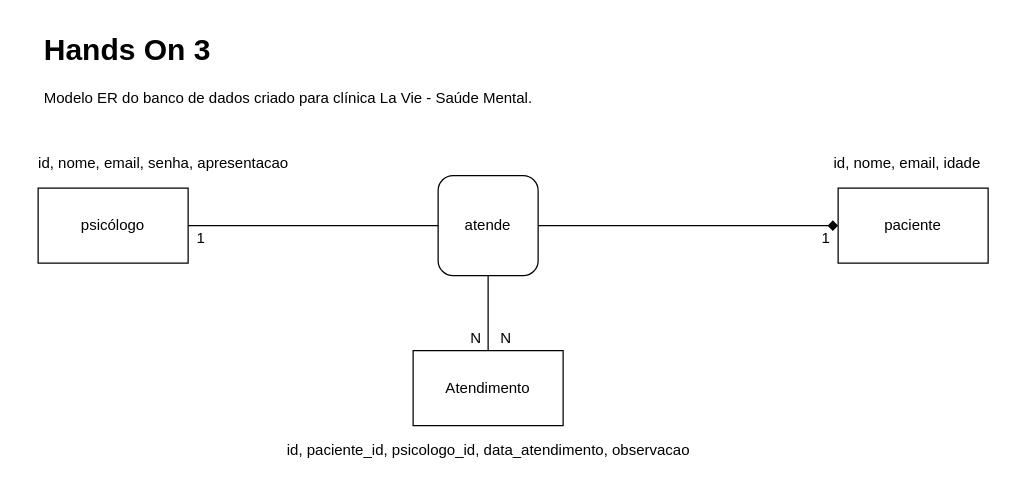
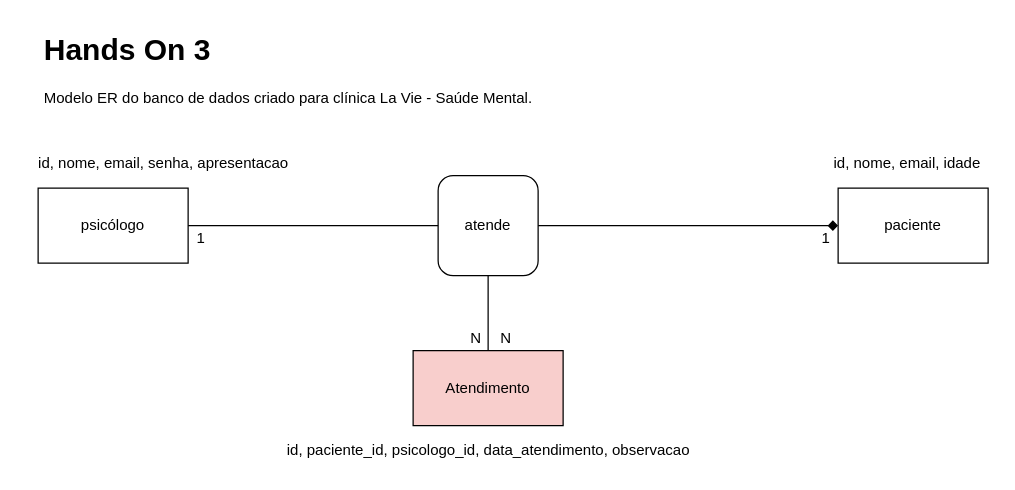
  <mxCell id="0" />
  <mxCell id="1" parent="0" />
  <mxCell id="2" value="psicólogo" style="rounded=0;whiteSpace=wrap;html=1;" vertex="1" parent="1"><mxGeometry x="30" y="150" width="120" height="60" as="geometry" /></mxCell>
  <mxCell id="3" value="&lt;span style=&quot;&quot;&gt;paciente&lt;/span&gt;" style="rounded=0;whiteSpace=wrap;html=1;" vertex="1" parent="1"><mxGeometry x="670" y="150" width="120" height="60" as="geometry" /></mxCell>
- <mxCell id="4" value="Atendimento" style="rounded=0;whiteSpace=wrap;html=1;" vertex="1" parent="1"><mxGeometry x="330" y="280" width="120" height="60" as="geometry" /></mxCell>
+ <mxCell id="4" value="Atendimento" style="rounded=0;whiteSpace=wrap;html=1;fillColor=#f8cecc;" vertex="1" parent="1"><mxGeometry x="330" y="280" width="120" height="60" as="geometry" /></mxCell>
  <mxCell id="5" value="atende" style="whiteSpace=wrap;html=1;rounded=1;" vertex="1" parent="1"><mxGeometry x="350" y="140" width="80" height="80" as="geometry" /></mxCell>
  <mxCell id="6" value="" style="endArrow=none;html=1;rounded=0;exitX=1;exitY=0.5;exitDx=0;exitDy=0;entryX=0;entryY=0.5;entryDx=0;entryDy=0;" edge="1" parent="1" source="2" target="5"><mxGeometry width="50" height="50" relative="1" as="geometry"><mxPoint x="160" y="230" as="sourcePoint" /><mxPoint x="210" y="180" as="targetPoint" /></mxGeometry></mxCell>
  <mxCell id="7" value="" style="endArrow=diamond;html=1;rounded=0;exitX=1;exitY=0.5;exitDx=0;exitDy=0;entryX=0;entryY=0.5;entryDx=0;entryDy=0;" edge="1" parent="1" source="5" target="3"><mxGeometry width="50" height="50" relative="1" as="geometry"><mxPoint x="610" y="180" as="sourcePoint" /><mxPoint x="670" y="155" as="targetPoint" /></mxGeometry></mxCell>
  <mxCell id="8" value="" style="endArrow=none;html=1;rounded=0;exitX=0.5;exitY=0;exitDx=0;exitDy=0;entryX=0.5;entryY=1;entryDx=0;entryDy=0;" edge="1" parent="1" source="4" target="5"><mxGeometry width="50" height="50" relative="1" as="geometry"><mxPoint x="470" y="250" as="sourcePoint" /><mxPoint x="520" y="200" as="targetPoint" /></mxGeometry></mxCell>
  <mxCell id="9" value="1" style="text;html=1;align=center;verticalAlign=middle;resizable=0;points=[];autosize=1;strokeColor=none;fillColor=none;" vertex="1" parent="1"><mxGeometry x="650" y="180" width="20" height="20" as="geometry" /></mxCell>
  <mxCell id="10" value="N" style="text;html=1;align=center;verticalAlign=middle;resizable=0;points=[];autosize=1;strokeColor=none;fillColor=none;" vertex="1" parent="1"><mxGeometry x="394" y="260" width="20" height="20" as="geometry" /></mxCell>
  <mxCell id="11" value="N" style="text;html=1;align=center;verticalAlign=middle;resizable=0;points=[];autosize=1;strokeColor=none;fillColor=none;" vertex="1" parent="1"><mxGeometry x="370" y="260" width="20" height="20" as="geometry" /></mxCell>
  <mxCell id="12" value="1" style="text;html=1;align=center;verticalAlign=middle;resizable=0;points=[];autosize=1;strokeColor=none;fillColor=none;" vertex="1" parent="1"><mxGeometry x="150" y="180" width="20" height="20" as="geometry" /></mxCell>
  <mxCell id="13" value="id, nome, email, senha, apresentacao" style="text;html=1;align=center;verticalAlign=middle;resizable=0;points=[];autosize=1;strokeColor=none;fillColor=none;" vertex="1" parent="1"><mxGeometry x="20" y="120" width="220" height="20" as="geometry" /></mxCell>
  <mxCell id="14" value="id, nome, email, idade" style="text;html=1;align=center;verticalAlign=middle;resizable=0;points=[];autosize=1;strokeColor=none;fillColor=none;" vertex="1" parent="1"><mxGeometry x="660" y="120" width="130" height="20" as="geometry" /></mxCell>
  <mxCell id="15" value="id, paciente_id, psicologo_id, data_atendimento, observacao" style="text;html=1;align=center;verticalAlign=middle;resizable=0;points=[];autosize=1;strokeColor=none;fillColor=none;" vertex="1" parent="1"><mxGeometry x="220" y="350" width="340" height="20" as="geometry" /></mxCell>
  <mxCell id="16" value="&lt;h1&gt;Hands On 3&lt;/h1&gt;&lt;p&gt;Modelo ER do banco de dados criado para clínica La Vie - Saúde Mental.&lt;/p&gt;" style="text;html=1;strokeColor=none;fillColor=none;spacing=5;spacingTop=-20;whiteSpace=wrap;overflow=hidden;rounded=0;" vertex="1" parent="1"><mxGeometry x="30" y="20" width="450" height="120" as="geometry" /></mxCell>
